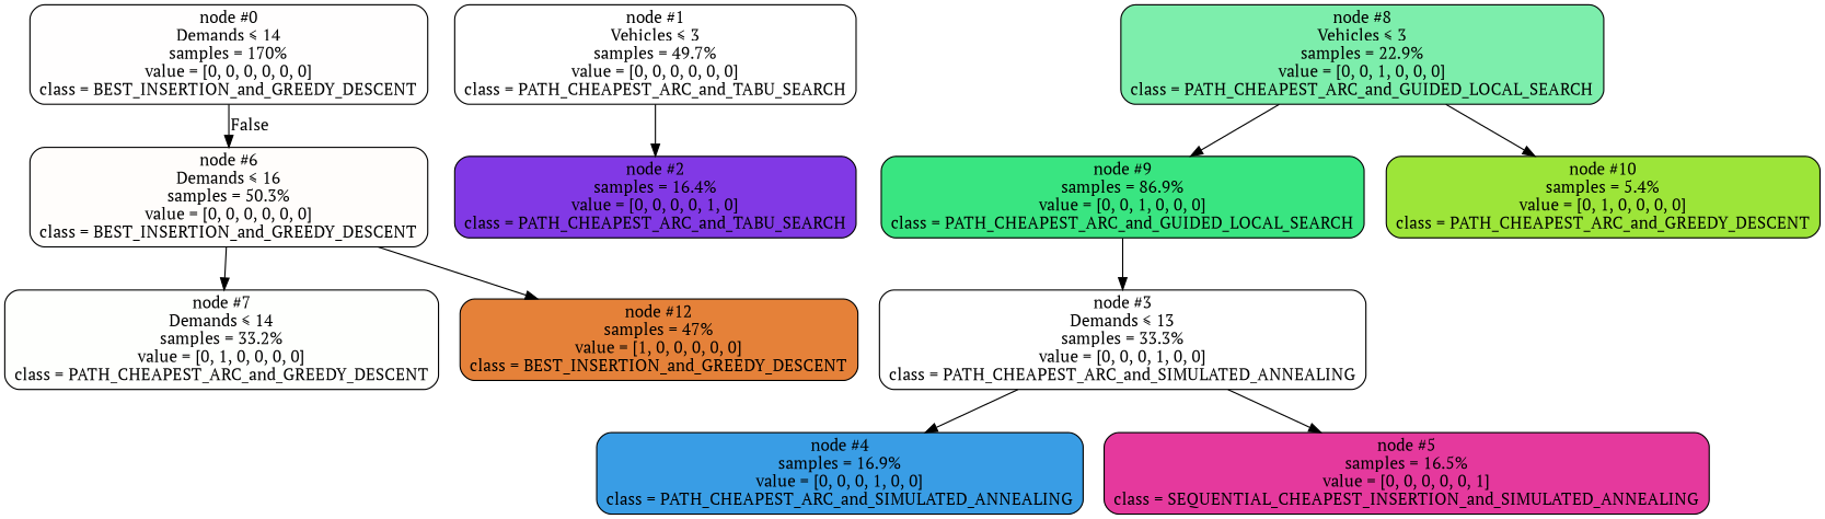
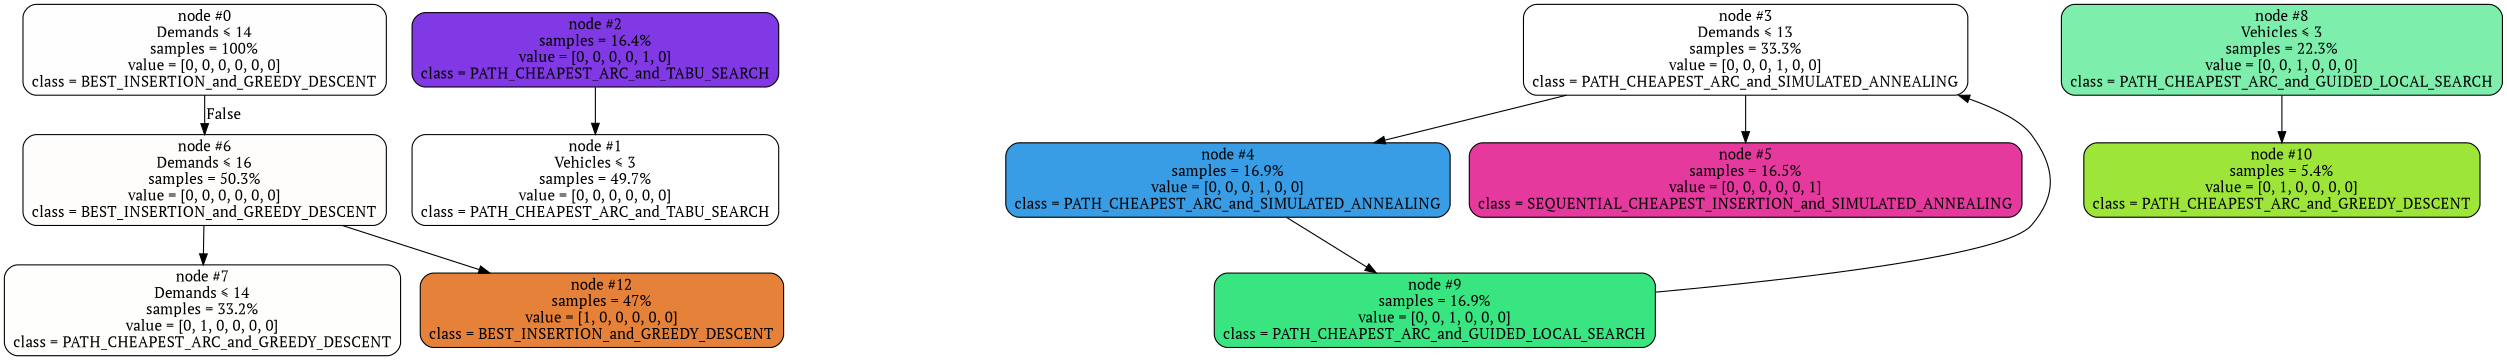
  digraph {
    fontname="PT Serif"
    node [color=black fillcolor="#ffffff" fontname="PT Serif" shape=box style="filled, rounded"]
    edge [fontname="PT Serif"]
-   n1 [fillcolor="#fffefe" label=<node &#35;0<br/>Demands &le; 14<br/>samples = 170%<br/>value = [0, 0, 0, 0, 0, 0]<br/>class = BEST_INSERTION_and_GREEDY_DESCENT>]
+   n1 [fillcolor="#fffefe" label=<node &#35;0<br/>Demands &le; 14<br/>samples = 100%<br/>value = [0, 0, 0, 0, 0, 0]<br/>class = BEST_INSERTION_and_GREEDY_DESCENT>]
    n2 [fillcolor="#fffdfb" label=<node &#35;6<br/>Demands &le; 16<br/>samples = 50.3%<br/>value = [0, 0, 0, 0, 0, 0]<br/>class = BEST_INSERTION_and_GREEDY_DESCENT>]
    n3 [label=<node &#35;1<br/>Vehicles &le; 3<br/>samples = 49.7%<br/>value = [0, 0, 0, 0, 0, 0]<br/>class = PATH_CHEAPEST_ARC_and_TABU_SEARCH>]
    n4 [fillcolor="#8139e5" label=<node &#35;2<br/>samples = 16.4%<br/>value = [0, 0, 0, 0, 1, 0]<br/>class = PATH_CHEAPEST_ARC_and_TABU_SEARCH>]
    n5 [fillcolor="#fefffd" label=<node &#35;7<br/>Demands &le; 14<br/>samples = 33.2%<br/>value = [0, 1, 0, 0, 0, 0]<br/>class = PATH_CHEAPEST_ARC_and_GREEDY_DESCENT>]
    n6 [fillcolor="#e58139" label=<node &#35;12<br/>samples = 47%<br/>value = [1, 0, 0, 0, 0, 0]<br/>class = BEST_INSERTION_and_GREEDY_DESCENT>]
    n7 [label=<node &#35;3<br/>Demands &le; 13<br/>samples = 33.3%<br/>value = [0, 0, 0, 1, 0, 0]<br/>class = PATH_CHEAPEST_ARC_and_SIMULATED_ANNEALING>]
    n8 [fillcolor="#399de5" label=<node &#35;4<br/>samples = 16.9%<br/>value = [0, 0, 0, 1, 0, 0]<br/>class = PATH_CHEAPEST_ARC_and_SIMULATED_ANNEALING>]
    n9 [fillcolor="#e5399d" label=<node &#35;5<br/>samples = 16.5%<br/>value = [0, 0, 0, 0, 0, 1]<br/>class = SEQUENTIAL_CHEAPEST_INSERTION_and_SIMULATED_ANNEALING>]
-   n10 [fillcolor="#7deeac" label=<node &#35;8<br/>Vehicles &le; 3<br/>samples = 22.9%<br/>value = [0, 0, 1, 0, 0, 0]<br/>class = PATH_CHEAPEST_ARC_and_GUIDED_LOCAL_SEARCH>]
-   n11 [fillcolor="#39e581" label=<node &#35;9<br/>samples = 86.9%<br/>value = [0, 0, 1, 0, 0, 0]<br/>class = PATH_CHEAPEST_ARC_and_GUIDED_LOCAL_SEARCH>]
+   n10 [fillcolor="#7deeac" label=<node &#35;8<br/>Vehicles &le; 3<br/>samples = 22.3%<br/>value = [0, 0, 1, 0, 0, 0]<br/>class = PATH_CHEAPEST_ARC_and_GUIDED_LOCAL_SEARCH>]
+   n11 [fillcolor="#39e581" label=<node &#35;9<br/>samples = 16.9%<br/>value = [0, 0, 1, 0, 0, 0]<br/>class = PATH_CHEAPEST_ARC_and_GUIDED_LOCAL_SEARCH>]
    n12 [fillcolor="#9de539" label=<node &#35;10<br/>samples = 5.4%<br/>value = [0, 1, 0, 0, 0, 0]<br/>class = PATH_CHEAPEST_ARC_and_GREEDY_DESCENT>]
    n1 -> n2 [headlabel=False labelangle=-45 labeldistance=2.5]
    n2 -> n5
    n2 -> n6
-   n3 -> n4
+   n4 -> n3
    n7 -> n8
    n7 -> n9
-   n10 -> n11
+   n8 -> n11
    n10 -> n12
    n11 -> n7
  }
